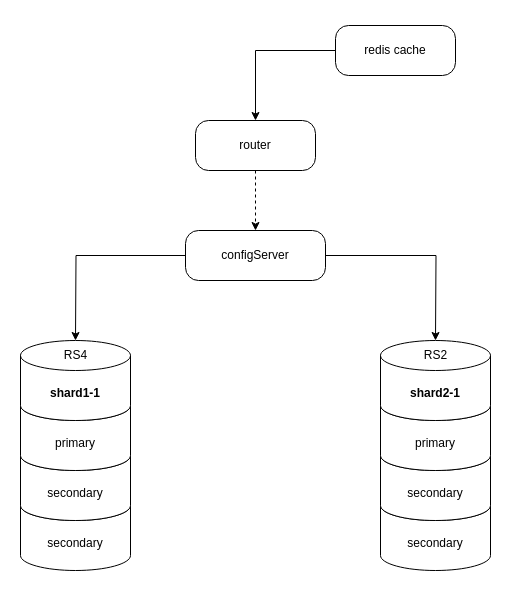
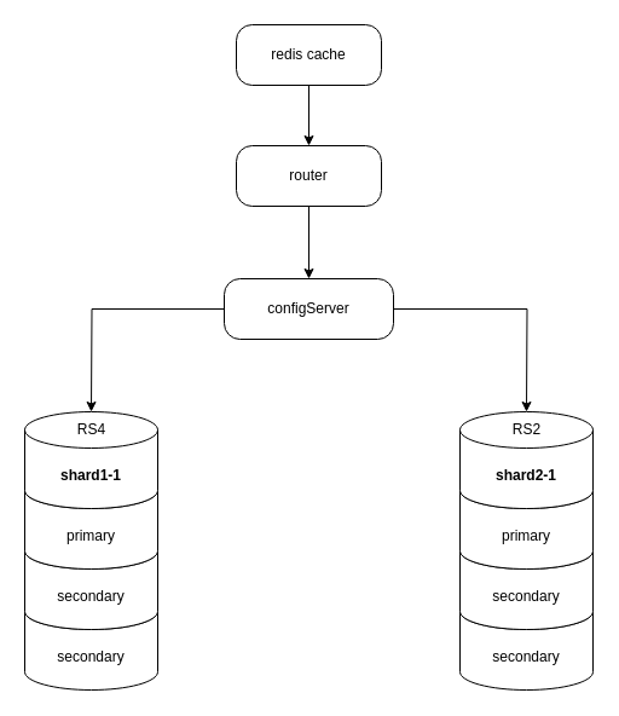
  <mxCell id="0" />
  <mxCell id="1" parent="0" />
  <mxCell id="2" value="secondary" style="shape=cylinder3;whiteSpace=wrap;html=1;boundedLbl=1;backgroundOutline=1;size=15;" parent="1" vertex="1"><mxGeometry x="20" y="490" width="110" height="80" as="geometry" /></mxCell>
  <mxCell id="3" value="secondary" style="shape=cylinder3;whiteSpace=wrap;html=1;boundedLbl=1;backgroundOutline=1;size=15;" parent="1" vertex="1"><mxGeometry x="20" y="440" width="110" height="80" as="geometry" /></mxCell>
  <mxCell id="4" value="primary" style="shape=cylinder3;whiteSpace=wrap;html=1;boundedLbl=1;backgroundOutline=1;size=15;" parent="1" vertex="1"><mxGeometry x="20" y="390" width="110" height="80" as="geometry" /></mxCell>
  <mxCell id="5" value="&lt;b&gt;shard1-1&lt;/b&gt;" style="shape=cylinder3;whiteSpace=wrap;html=1;boundedLbl=1;backgroundOutline=1;size=15;" parent="1" vertex="1"><mxGeometry x="20" y="340" width="110" height="80" as="geometry" /></mxCell>
  <mxCell id="6" value="secondary" style="shape=cylinder3;whiteSpace=wrap;html=1;boundedLbl=1;backgroundOutline=1;size=15;" parent="1" vertex="1"><mxGeometry x="380" y="490" width="110" height="80" as="geometry" /></mxCell>
  <mxCell id="7" value="secondary" style="shape=cylinder3;whiteSpace=wrap;html=1;boundedLbl=1;backgroundOutline=1;size=15;" parent="1" vertex="1"><mxGeometry x="380" y="440" width="110" height="80" as="geometry" /></mxCell>
  <mxCell id="8" value="primary" style="shape=cylinder3;whiteSpace=wrap;html=1;boundedLbl=1;backgroundOutline=1;size=15;" parent="1" vertex="1"><mxGeometry x="380" y="390" width="110" height="80" as="geometry" /></mxCell>
  <mxCell id="9" value="&lt;b&gt;shard2-1&lt;/b&gt;" style="shape=cylinder3;whiteSpace=wrap;html=1;boundedLbl=1;backgroundOutline=1;size=15;" parent="1" vertex="1"><mxGeometry x="380" y="340" width="110" height="80" as="geometry" /></mxCell>
- <mxCell id="10" style="edgeStyle=orthogonalEdgeStyle;rounded=0;orthogonalLoop=1;jettySize=auto;html=1;entryX=0.5;entryY=0;entryDx=0;entryDy=0;dashed=1;" parent="1" source="11" target="13" edge="1"><mxGeometry relative="1" as="geometry" /></mxCell>
+ <mxCell id="10" style="edgeStyle=orthogonalEdgeStyle;rounded=0;orthogonalLoop=1;jettySize=auto;html=1;entryX=0.5;entryY=0;entryDx=0;entryDy=0;" parent="1" source="11" target="13" edge="1"><mxGeometry relative="1" as="geometry" /></mxCell>
  <mxCell id="11" value="router" style="rounded=1;whiteSpace=wrap;html=1;arcSize=26;" parent="1" vertex="1"><mxGeometry x="195" y="120" width="120" height="50" as="geometry" /></mxCell>
  <mxCell id="12" style="edgeStyle=orthogonalEdgeStyle;rounded=0;orthogonalLoop=1;jettySize=auto;html=1;" parent="1" source="13" edge="1"><mxGeometry relative="1" as="geometry"><mxPoint x="435" y="340" as="targetPoint" /></mxGeometry></mxCell>
  <mxCell id="13" value="configServer" style="rounded=1;whiteSpace=wrap;html=1;arcSize=26;" parent="1" vertex="1"><mxGeometry x="185" y="230" width="140" height="50" as="geometry" /></mxCell>
  <mxCell id="14" style="edgeStyle=orthogonalEdgeStyle;rounded=0;orthogonalLoop=1;jettySize=auto;html=1;entryX=0.5;entryY=0;entryDx=0;entryDy=0;entryPerimeter=0;" parent="1" source="13" edge="1"><mxGeometry relative="1" as="geometry"><mxPoint x="75" y="340" as="targetPoint" /></mxGeometry></mxCell>
  <mxCell id="15" value="RS4" style="text;html=1;align=center;verticalAlign=middle;resizable=0;points=[];autosize=1;strokeColor=none;fillColor=none;" parent="1" vertex="1"><mxGeometry x="50" y="340" width="50" height="30" as="geometry" /></mxCell>
  <mxCell id="16" value="RS2" style="text;html=1;align=center;verticalAlign=middle;resizable=0;points=[];autosize=1;strokeColor=none;fillColor=none;" parent="1" vertex="1"><mxGeometry x="410" y="340" width="50" height="30" as="geometry" /></mxCell>
  <mxCell id="17" style="edgeStyle=orthogonalEdgeStyle;rounded=0;orthogonalLoop=1;jettySize=auto;html=1;entryX=0.5;entryY=0;entryDx=0;entryDy=0;" edge="1" parent="1" source="18" target="11"><mxGeometry relative="1" as="geometry" /></mxCell>
- <mxCell id="18" value="redis cache" style="rounded=1;whiteSpace=wrap;html=1;arcSize=26;" vertex="1" parent="1"><mxGeometry x="335" y="25" width="120" height="50" as="geometry" /></mxCell>
+ <mxCell id="18" value="redis cache" style="rounded=1;whiteSpace=wrap;html=1;arcSize=26;" vertex="1" parent="1"><mxGeometry x="195" y="20" width="120" height="50" as="geometry" /></mxCell>
